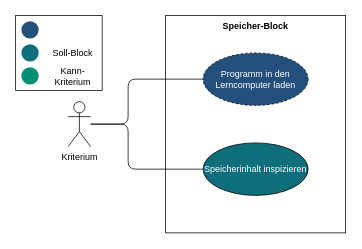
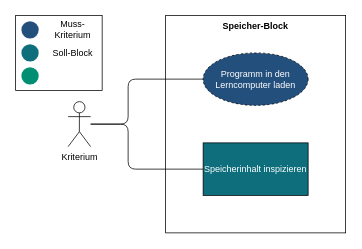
  <mxCell id="0" />
  <mxCell id="1" parent="0" />
  <mxCell id="2" value="&lt;b&gt;Speicher-Block&lt;/b&gt;" style="whiteSpace=wrap;html=1;fillColor=none;verticalAlign=top;" parent="1" vertex="1"><mxGeometry x="220" width="240" height="290" as="geometry" y="20" /></mxCell>
  <mxCell id="3" style="edgeStyle=orthogonalEdgeStyle;shape=connector;rounded=1;orthogonalLoop=1;jettySize=auto;html=1;labelBackgroundColor=default;strokeColor=default;align=center;verticalAlign=middle;fontFamily=Helvetica;fontSize=11;fontColor=default;endArrow=none;endFill=0;" parent="1" source="5" target="7" edge="1"><mxGeometry relative="1" as="geometry"><Array as="points"><mxPoint x="170" y="165" /><mxPoint x="170" y="105" /></Array></mxGeometry></mxCell>
  <mxCell id="4" style="edgeStyle=orthogonalEdgeStyle;shape=connector;rounded=1;orthogonalLoop=1;jettySize=auto;html=1;labelBackgroundColor=default;strokeColor=default;align=center;verticalAlign=middle;fontFamily=Helvetica;fontSize=11;fontColor=default;endArrow=none;endFill=0;" parent="1" source="5" target="6" edge="1"><mxGeometry relative="1" as="geometry"><Array as="points"><mxPoint x="170" y="165" /><mxPoint x="170" y="225" /></Array></mxGeometry></mxCell>
  <mxCell id="5" value="Kriterium" style="shape=umlActor;verticalLabelPosition=bottom;labelBackgroundColor=#ffffff;verticalAlign=top;html=1;fillColor=none;" parent="1" vertex="1"><mxGeometry y="135" width="30" height="60" as="geometry" x="90" /></mxCell>
- <mxCell id="6" value="Speicherinhalt inspizieren" style="ellipse;whiteSpace=wrap;html=1;fillColor=#0e6e7c;fontColor=#FFFFFF;" parent="1" vertex="1"><mxGeometry x="270" y="190" width="140" height="70" as="geometry" /></mxCell>
+ <mxCell id="6" value="Speicherinhalt inspizieren" style="whiteSpace=wrap;html=1;fillColor=#0e6e7c;fontColor=#FFFFFF;rounded=0;" parent="1" vertex="1"><mxGeometry x="270" y="190" width="140" height="70" as="geometry" /></mxCell>
  <mxCell id="7" value="Programm in den Lerncomputer laden" style="ellipse;whiteSpace=wrap;html=1;fontColor=#FFFFFF;fillColor=#234F7C;dashed=1;" parent="1" vertex="1"><mxGeometry x="270" y="70" width="140" height="70" as="geometry" /></mxCell>
  <mxCell id="8" value="" style="group;aspect=fixed;" parent="1" vertex="1" connectable="0"><mxGeometry x="20" width="115.38" height="100" as="geometry" y="20" /></mxCell>
  <mxCell id="9" value="" style="ellipse;whiteSpace=wrap;html=1;strokeColor=none;fillColor=#234F7C;" parent="8" vertex="1"><mxGeometry x="7.692" y="7.692" width="23.076" height="23.077" as="geometry" /></mxCell>
  <mxCell id="10" value="" style="ellipse;whiteSpace=wrap;html=1;strokeColor=none;fillColor=#0E6E7C;" parent="8" vertex="1"><mxGeometry x="7.692" y="38.462" width="23.076" height="23.077" as="geometry" /></mxCell>
  <mxCell id="11" value="" style="ellipse;whiteSpace=wrap;html=1;strokeColor=none;fillColor=#008E74;" parent="8" vertex="1"><mxGeometry x="7.692" y="69.231" width="23.076" height="23.077" as="geometry" /></mxCell>
+ <mxCell id="12" value="Muss-Kriterium" style="text;html=1;strokeColor=none;fillColor=none;align=center;verticalAlign=middle;whiteSpace=wrap;rounded=0;" parent="8" vertex="1"><mxGeometry x="38.46" y="7.692" width="76.92" height="23.077" as="geometry" /></mxCell>
  <mxCell id="13" value="Soll-Block" style="text;html=1;strokeColor=none;fillColor=none;align=center;verticalAlign=middle;whiteSpace=wrap;rounded=0;" parent="8" vertex="1"><mxGeometry x="38.46" y="38.462" width="76.92" height="23.077" as="geometry" /></mxCell>
- <mxCell id="14" value="Kann-Kriterium" style="text;html=1;strokeColor=none;fillColor=none;align=center;verticalAlign=middle;whiteSpace=wrap;rounded=0;" parent="8" vertex="1"><mxGeometry x="38.46" y="69.231" width="76.92" height="23.077" as="geometry" /></mxCell>
  <mxCell id="15" value="" style="rounded=0;whiteSpace=wrap;html=1;fillColor=none;aspect=fixed;" parent="8" vertex="1"><mxGeometry width="115.38" height="99.996" as="geometry" /></mxCell>
